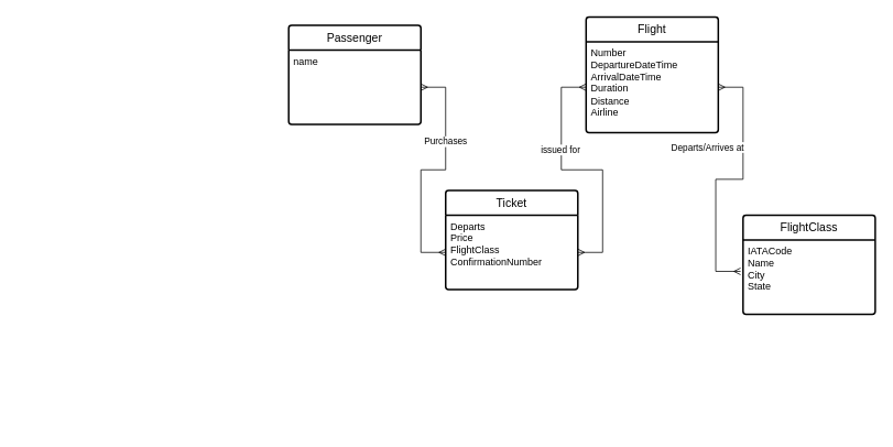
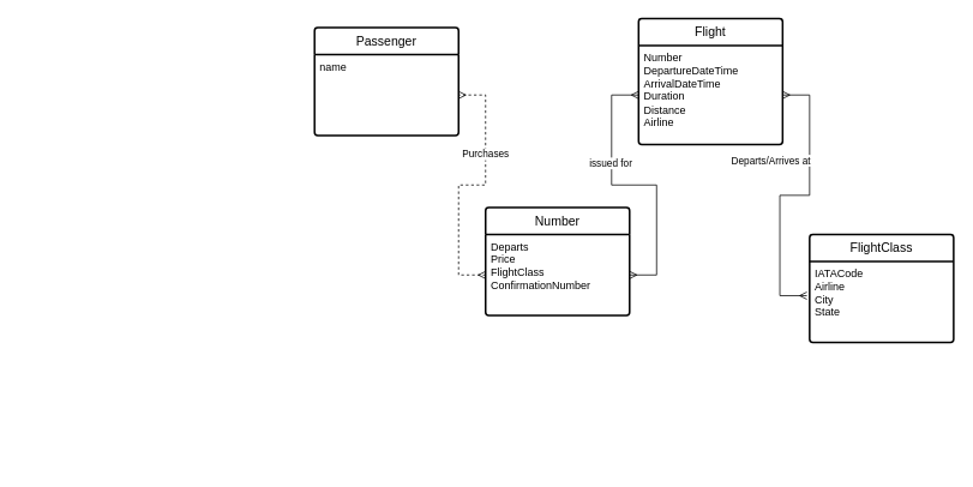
  <mxCell id="0" />
  <mxCell id="1" parent="0" />
  <mxCell id="2" value="Passenger" style="swimlane;childLayout=stackLayout;horizontal=1;startSize=30;horizontalStack=0;rounded=1;fontSize=14;fontStyle=0;strokeWidth=2;resizeParent=0;resizeLast=1;shadow=0;dashed=0;align=center;arcSize=4;whiteSpace=wrap;html=1;" vertex="1" parent="1"><mxGeometry x="349" y="30" width="160" height="120" as="geometry" /></mxCell>
  <mxCell id="3" value="name" style="align=left;strokeColor=none;fillColor=none;spacingLeft=4;fontSize=12;verticalAlign=top;resizable=0;rotatable=0;part=1;html=1;" vertex="1" parent="2"><mxGeometry y="30" width="160" height="90" as="geometry" /></mxCell>
  <mxCell id="4" value="Flight" style="swimlane;childLayout=stackLayout;horizontal=1;startSize=30;horizontalStack=0;rounded=1;fontSize=14;fontStyle=0;strokeWidth=2;resizeParent=0;resizeLast=1;shadow=0;dashed=0;align=center;arcSize=4;whiteSpace=wrap;html=1;" vertex="1" parent="1"><mxGeometry x="709" y="20" width="160" height="140" as="geometry" /></mxCell>
  <mxCell id="5" value="Number&lt;br&gt;DepartureDateTime&lt;br&gt;ArrivalDateTime&lt;br&gt;Duration&lt;br&gt;Distance&lt;br&gt;Airline" style="align=left;strokeColor=none;fillColor=none;spacingLeft=4;fontSize=12;verticalAlign=top;resizable=0;rotatable=0;part=1;html=1;" vertex="1" parent="4"><mxGeometry y="30" width="160" height="110" as="geometry" /></mxCell>
  <mxCell id="6" value="FlightClass" style="swimlane;childLayout=stackLayout;horizontal=1;startSize=30;horizontalStack=0;rounded=1;fontSize=14;fontStyle=0;strokeWidth=2;resizeParent=0;resizeLast=1;shadow=0;dashed=0;align=center;arcSize=4;whiteSpace=wrap;html=1;" vertex="1" parent="1"><mxGeometry x="899" y="260" width="160" height="120" as="geometry" /></mxCell>
- <mxCell id="7" value="IATACode&lt;br&gt;Name&lt;br&gt;City&lt;br&gt;State&lt;br&gt;" style="align=left;strokeColor=none;fillColor=none;spacingLeft=4;fontSize=12;verticalAlign=top;resizable=0;rotatable=0;part=1;html=1;" vertex="1" parent="6"><mxGeometry y="30" width="160" height="90" as="geometry" /></mxCell>
+ <mxCell id="7" value="IATACode&lt;br&gt;Airline&lt;br&gt;City&lt;br&gt;State&lt;br&gt;" style="align=left;strokeColor=none;fillColor=none;spacingLeft=4;fontSize=12;verticalAlign=top;resizable=0;rotatable=0;part=1;html=1;" vertex="1" parent="6"><mxGeometry y="30" width="160" height="90" as="geometry" /></mxCell>
  <mxCell id="8" value="" style="edgeStyle=entityRelationEdgeStyle;fontSize=12;html=1;endArrow=ERmany;startArrow=ERmany;rounded=0;exitX=-0.019;exitY=0.422;exitDx=0;exitDy=0;exitPerimeter=0;" edge="1" parent="1" source="7" target="5"><mxGeometry width="100" height="100" relative="1" as="geometry"><mxPoint x="759" y="270" as="sourcePoint" /><mxPoint x="859" y="170" as="targetPoint" /><Array as="points"><mxPoint x="919" y="230" /><mxPoint x="919" y="220" /></Array></mxGeometry></mxCell>
  <mxCell id="9" value="Departs/Arrives at" style="edgeLabel;html=1;align=center;verticalAlign=middle;resizable=0;points=[];" vertex="1" connectable="0" parent="8"><mxGeometry x="-0.32" y="-1" relative="1" as="geometry"><mxPoint x="-11" y="-73" as="offset" /></mxGeometry></mxCell>
- <mxCell id="10" value="Ticket" style="swimlane;childLayout=stackLayout;horizontal=1;startSize=30;horizontalStack=0;rounded=1;fontSize=14;fontStyle=0;strokeWidth=2;resizeParent=0;resizeLast=1;shadow=0;dashed=0;align=center;arcSize=4;whiteSpace=wrap;html=1;" vertex="1" parent="1"><mxGeometry x="539" y="230" width="160" height="120" as="geometry" /></mxCell>
+ <mxCell id="10" value="Number" style="swimlane;childLayout=stackLayout;horizontal=1;startSize=30;horizontalStack=0;rounded=1;fontSize=14;fontStyle=0;strokeWidth=2;resizeParent=0;resizeLast=1;shadow=0;dashed=0;align=center;arcSize=4;whiteSpace=wrap;html=1;" vertex="1" parent="1"><mxGeometry x="539" y="230" width="160" height="120" as="geometry" /></mxCell>
  <mxCell id="11" value="Departs&lt;br&gt;Price&lt;br&gt;FlightClass&lt;br&gt;ConfirmationNumber" style="align=left;strokeColor=none;fillColor=none;spacingLeft=4;fontSize=12;verticalAlign=top;resizable=0;rotatable=0;part=1;html=1;" vertex="1" parent="10"><mxGeometry y="30" width="160" height="90" as="geometry" /></mxCell>
- <mxCell id="12" value="" style="edgeStyle=entityRelationEdgeStyle;fontSize=12;html=1;endArrow=ERmany;startArrow=ERmany;rounded=0;exitX=0;exitY=0.5;exitDx=0;exitDy=0;" edge="1" parent="1" source="11" target="3"><mxGeometry width="100" height="100" relative="1" as="geometry"><mxPoint x="329" y="320" as="sourcePoint" /><mxPoint x="429" y="250" as="targetPoint" /><Array as="points"><mxPoint x="100.5" y="519" /><mxPoint x="20.5" y="459" /><mxPoint x="465.5" y="389" /></Array></mxGeometry></mxCell>
+ <mxCell id="12" value="" style="edgeStyle=entityRelationEdgeStyle;fontSize=12;html=1;endArrow=ERmany;startArrow=ERmany;rounded=0;exitX=0;exitY=0.5;exitDx=0;exitDy=0;dashed=1;" edge="1" parent="1" source="11" target="3"><mxGeometry width="100" height="100" relative="1" as="geometry"><mxPoint x="329" y="320" as="sourcePoint" /><mxPoint x="429" y="250" as="targetPoint" /><Array as="points"><mxPoint x="100.5" y="519" /><mxPoint x="20.5" y="459" /><mxPoint x="465.5" y="389" /></Array></mxGeometry></mxCell>
  <mxCell id="13" value="Purchases" style="edgeLabel;html=1;align=center;verticalAlign=middle;resizable=0;points=[];" vertex="1" connectable="0" parent="12"><mxGeometry x="0.342" y="1" relative="1" as="geometry"><mxPoint as="offset" /></mxGeometry></mxCell>
  <mxCell id="14" value="" style="edgeStyle=entityRelationEdgeStyle;fontSize=12;html=1;endArrow=ERmany;startArrow=ERmany;rounded=0;entryX=0;entryY=0.5;entryDx=0;entryDy=0;exitX=1;exitY=0.5;exitDx=0;exitDy=0;" edge="1" parent="1" source="11" target="5"><mxGeometry width="100" height="100" relative="1" as="geometry"><mxPoint x="669" y="310" as="sourcePoint" /><mxPoint x="779" y="210" as="targetPoint" /><Array as="points"><mxPoint x="759" y="320" /><mxPoint x="799" y="290" /></Array></mxGeometry></mxCell>
  <mxCell id="15" value="issued for" style="edgeLabel;html=1;align=center;verticalAlign=middle;resizable=0;points=[];" vertex="1" connectable="0" parent="14"><mxGeometry x="0.323" y="2" relative="1" as="geometry"><mxPoint as="offset" /></mxGeometry></mxCell>
